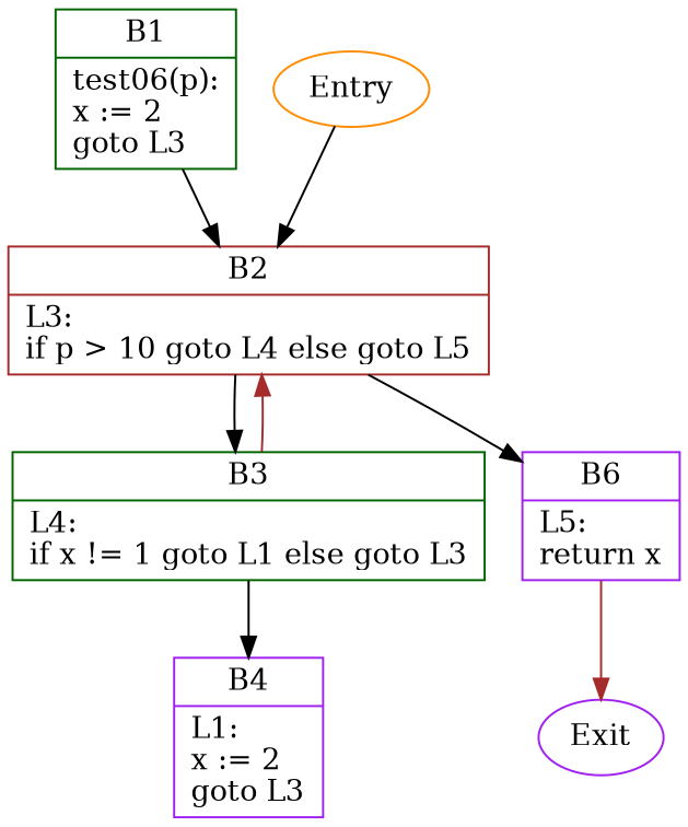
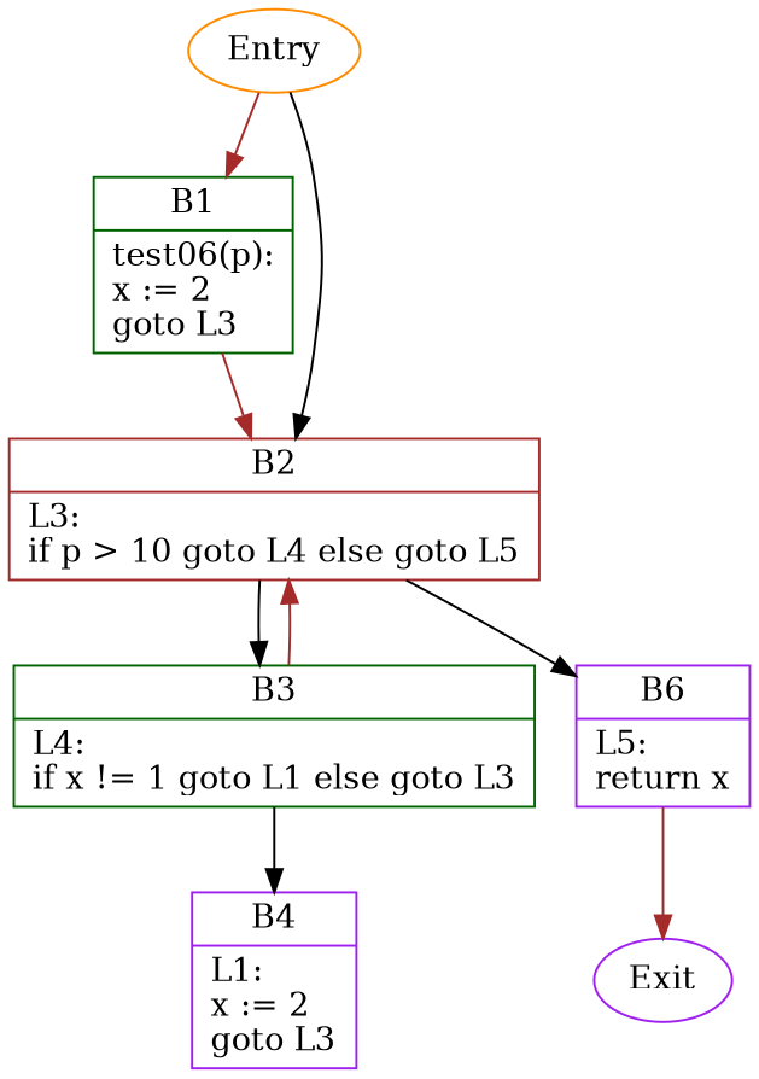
  digraph {
    node [color=purple shape=record]
    edge [color=brown]
    n1 [color=darkgreen label="{B1|test06(p):\lx := 2\lgoto L3\l}"]
    n2 [color=brown label="{B2|L3:\lif p \> 10 goto L4 else goto L5\l}"]
    n3 [color=darkgreen label="{B3|L4:\lif x != 1 goto L1 else goto L3\l}"]
    n4 [label="{B6|L5:\lreturn x\l}"]
    n5 [label="{B4|L1:\lx := 2\lgoto L3\l}"]
    Exit [shape=""]
    Entry [color=darkorange shape=""]
-   n1 -> n2 [color=black]
+   n1 -> n2
    n2 -> n3 [color=black]
    n2 -> n4 [color=black]
    n3 -> n2
    n3 -> n5 [color=black]
    n4 -> Exit
+   Entry -> n1
    Entry -> n2 [color=black]
  }
